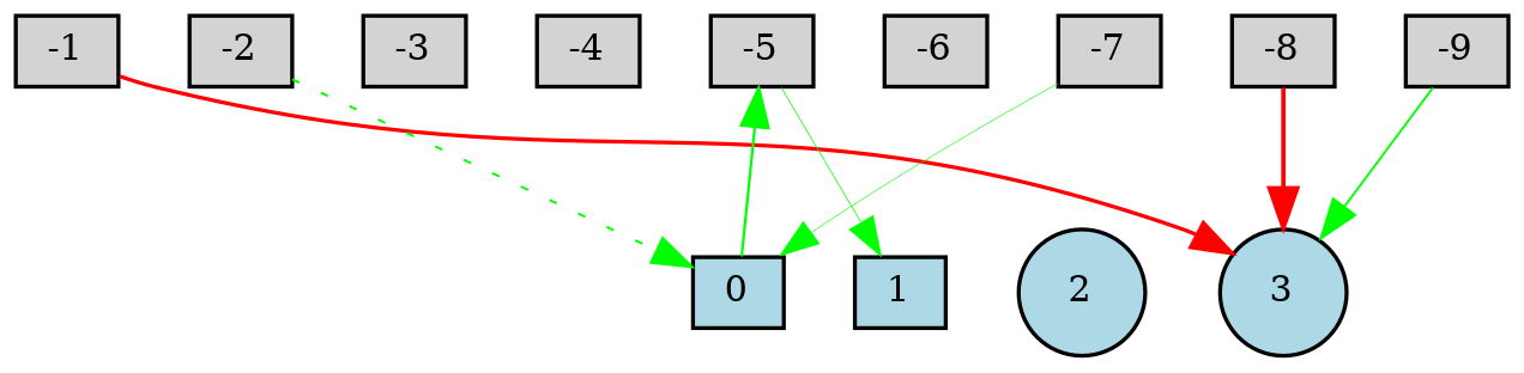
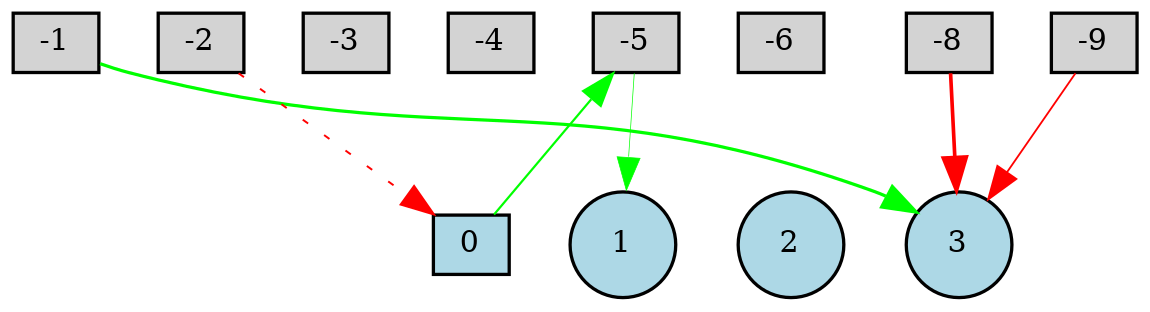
  digraph {
    node [fillcolor=lightgray fontsize=9 shape=box style=filled]
    edge [style=invis]
    -1 [height=0.2 width=0.2]
    -2 [height=0.2 width=0.2]
    -3 [height=0.2 width=0.2]
    -4 [height=0.2 width=0.2]
    -5 [height=0.2 width=0.2]
    -6 [height=0.2 width=0.2]
-   -7 [height=0.2 width=0.2]
    -8 [height=0.2 width=0.2]
    -9 [height=0.2 width=0.2]
    0 [fillcolor=lightblue height=0.2 width=0.2]
-   1 [fillcolor=lightblue height=0.2 width=0.2]
+   1 [fillcolor=lightblue height=0.2 shape=circle width=0.2]
    2 [fillcolor=lightblue height=0.2 shape=circle width=0.2]
    3 [fillcolor=lightblue height=0.2 shape=circle width=0.2]
    subgraph sub_1 {
      rank=source
      -1
      -2
      -3
      -4
      -5
      -6
-     -7
      -8
      -9
    }
    subgraph sub_2 {
      rank=sink
      0
      1
      2
      3
    }
    -1 -> -2
-   -1 -> 3 [color=red penwidth=0.9825388294058707 style=solid]
+   -1 -> 3 [color=green penwidth=0.9825388294058707 style=solid]
    -2 -> -3
-   -2 -> 0 [color=green penwidth=0.5899941456078801 style=dotted]
+   -2 -> 0 [color=red penwidth=0.5899941456078801 style=dotted]
    -3 -> -4
    -4 -> -5
    -5 -> -6
    -5 -> 1 [color=green penwidth=0.21428487578397848 style=solid]
-   -6 -> -7
-   -7 -> -8
-   -7 -> 0 [color=green penwidth=0.1651301908768278 style=solid]
    -8 -> -9
    -8 -> 3 [color=red penwidth=1.1096149726603892 style=solid]
-   -9 -> 3 [color=green penwidth=0.5522060353115198 style=solid]
+   -9 -> 3 [color=red penwidth=0.5522060353115198 style=solid]
    0 -> -5 [color=green penwidth=0.6677191201794116 style=solid]
    0 -> 1
    1 -> 2
    2 -> 3
  }
